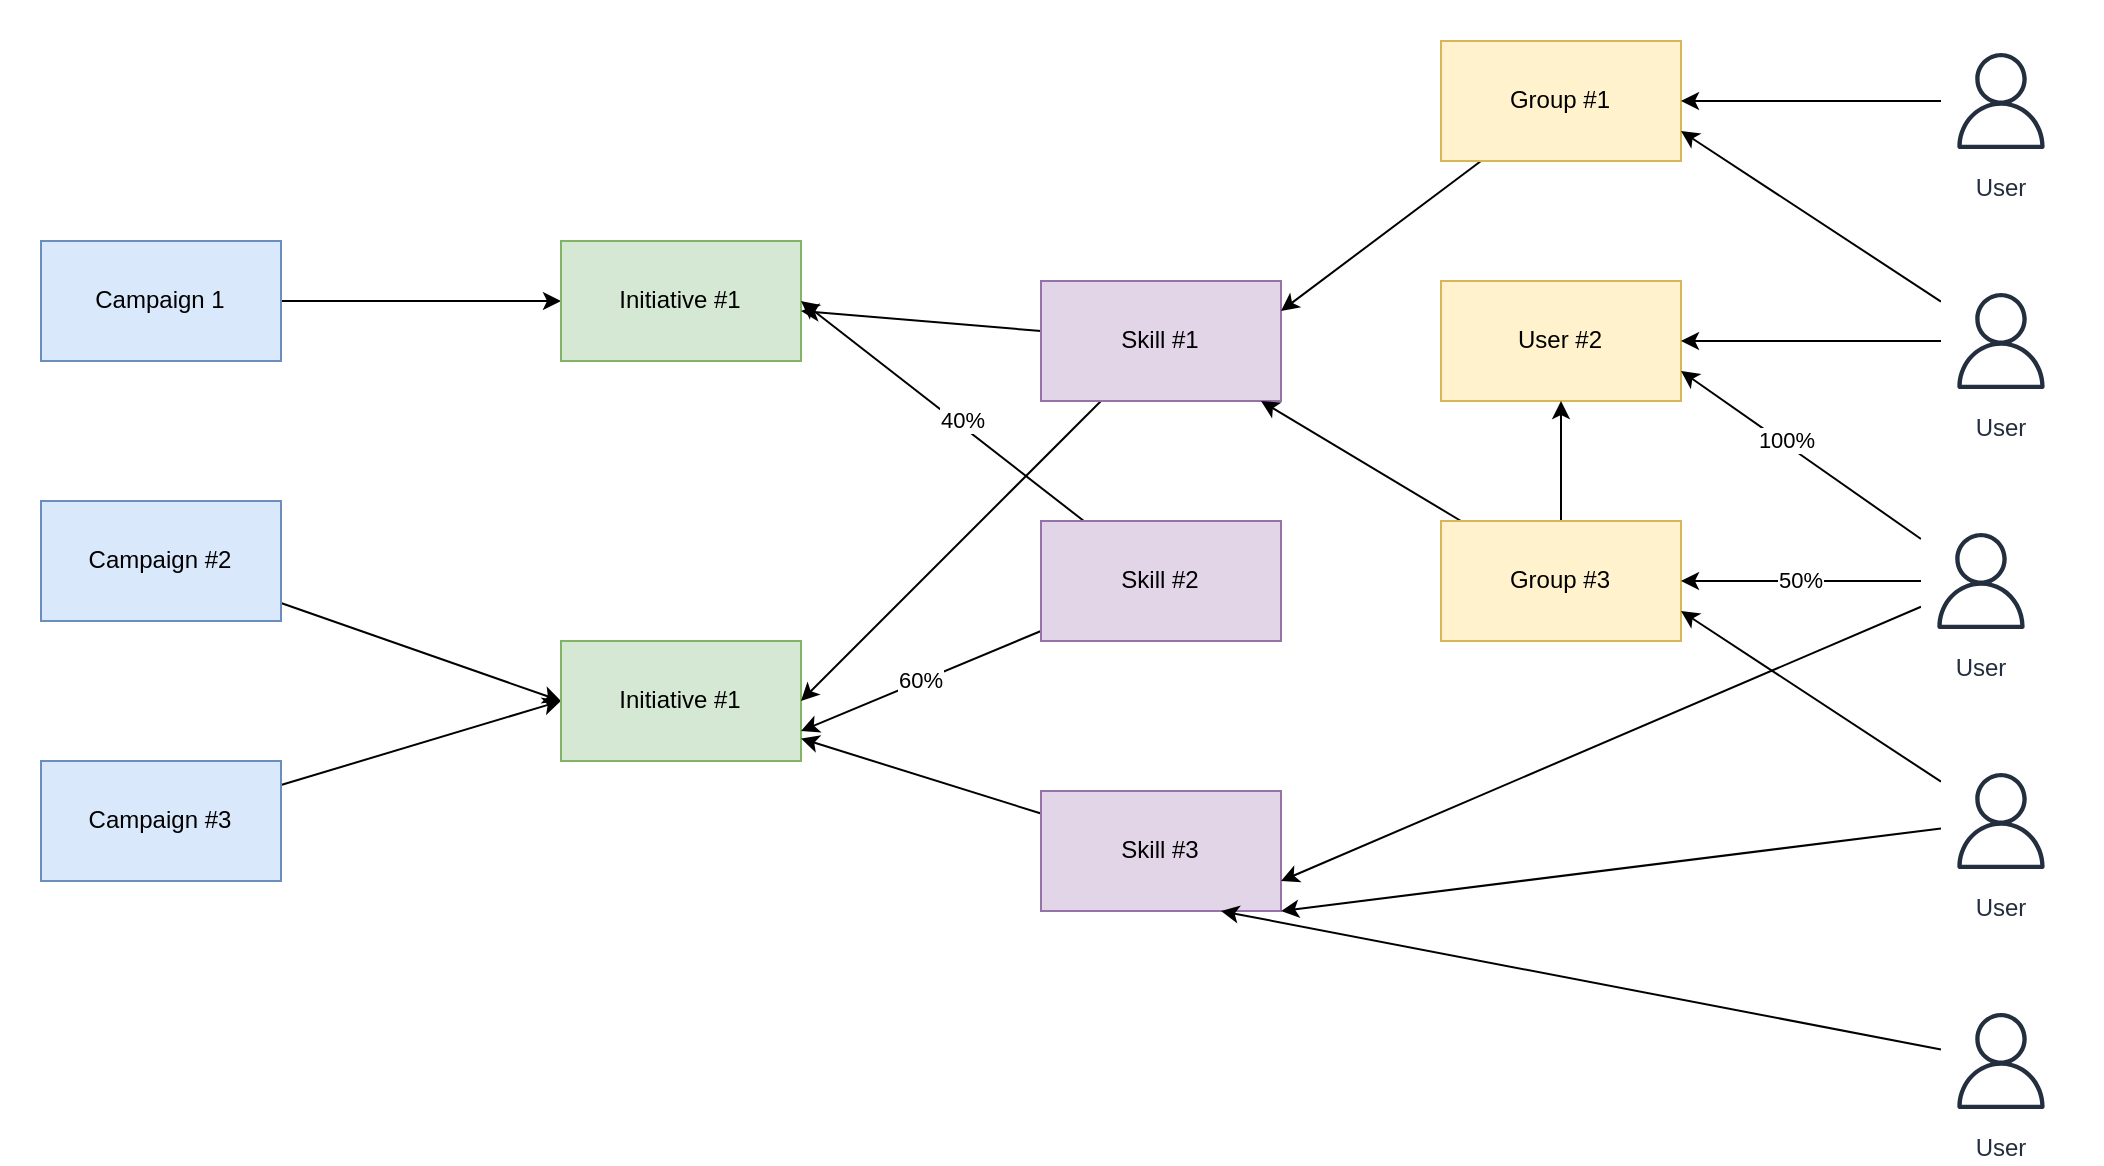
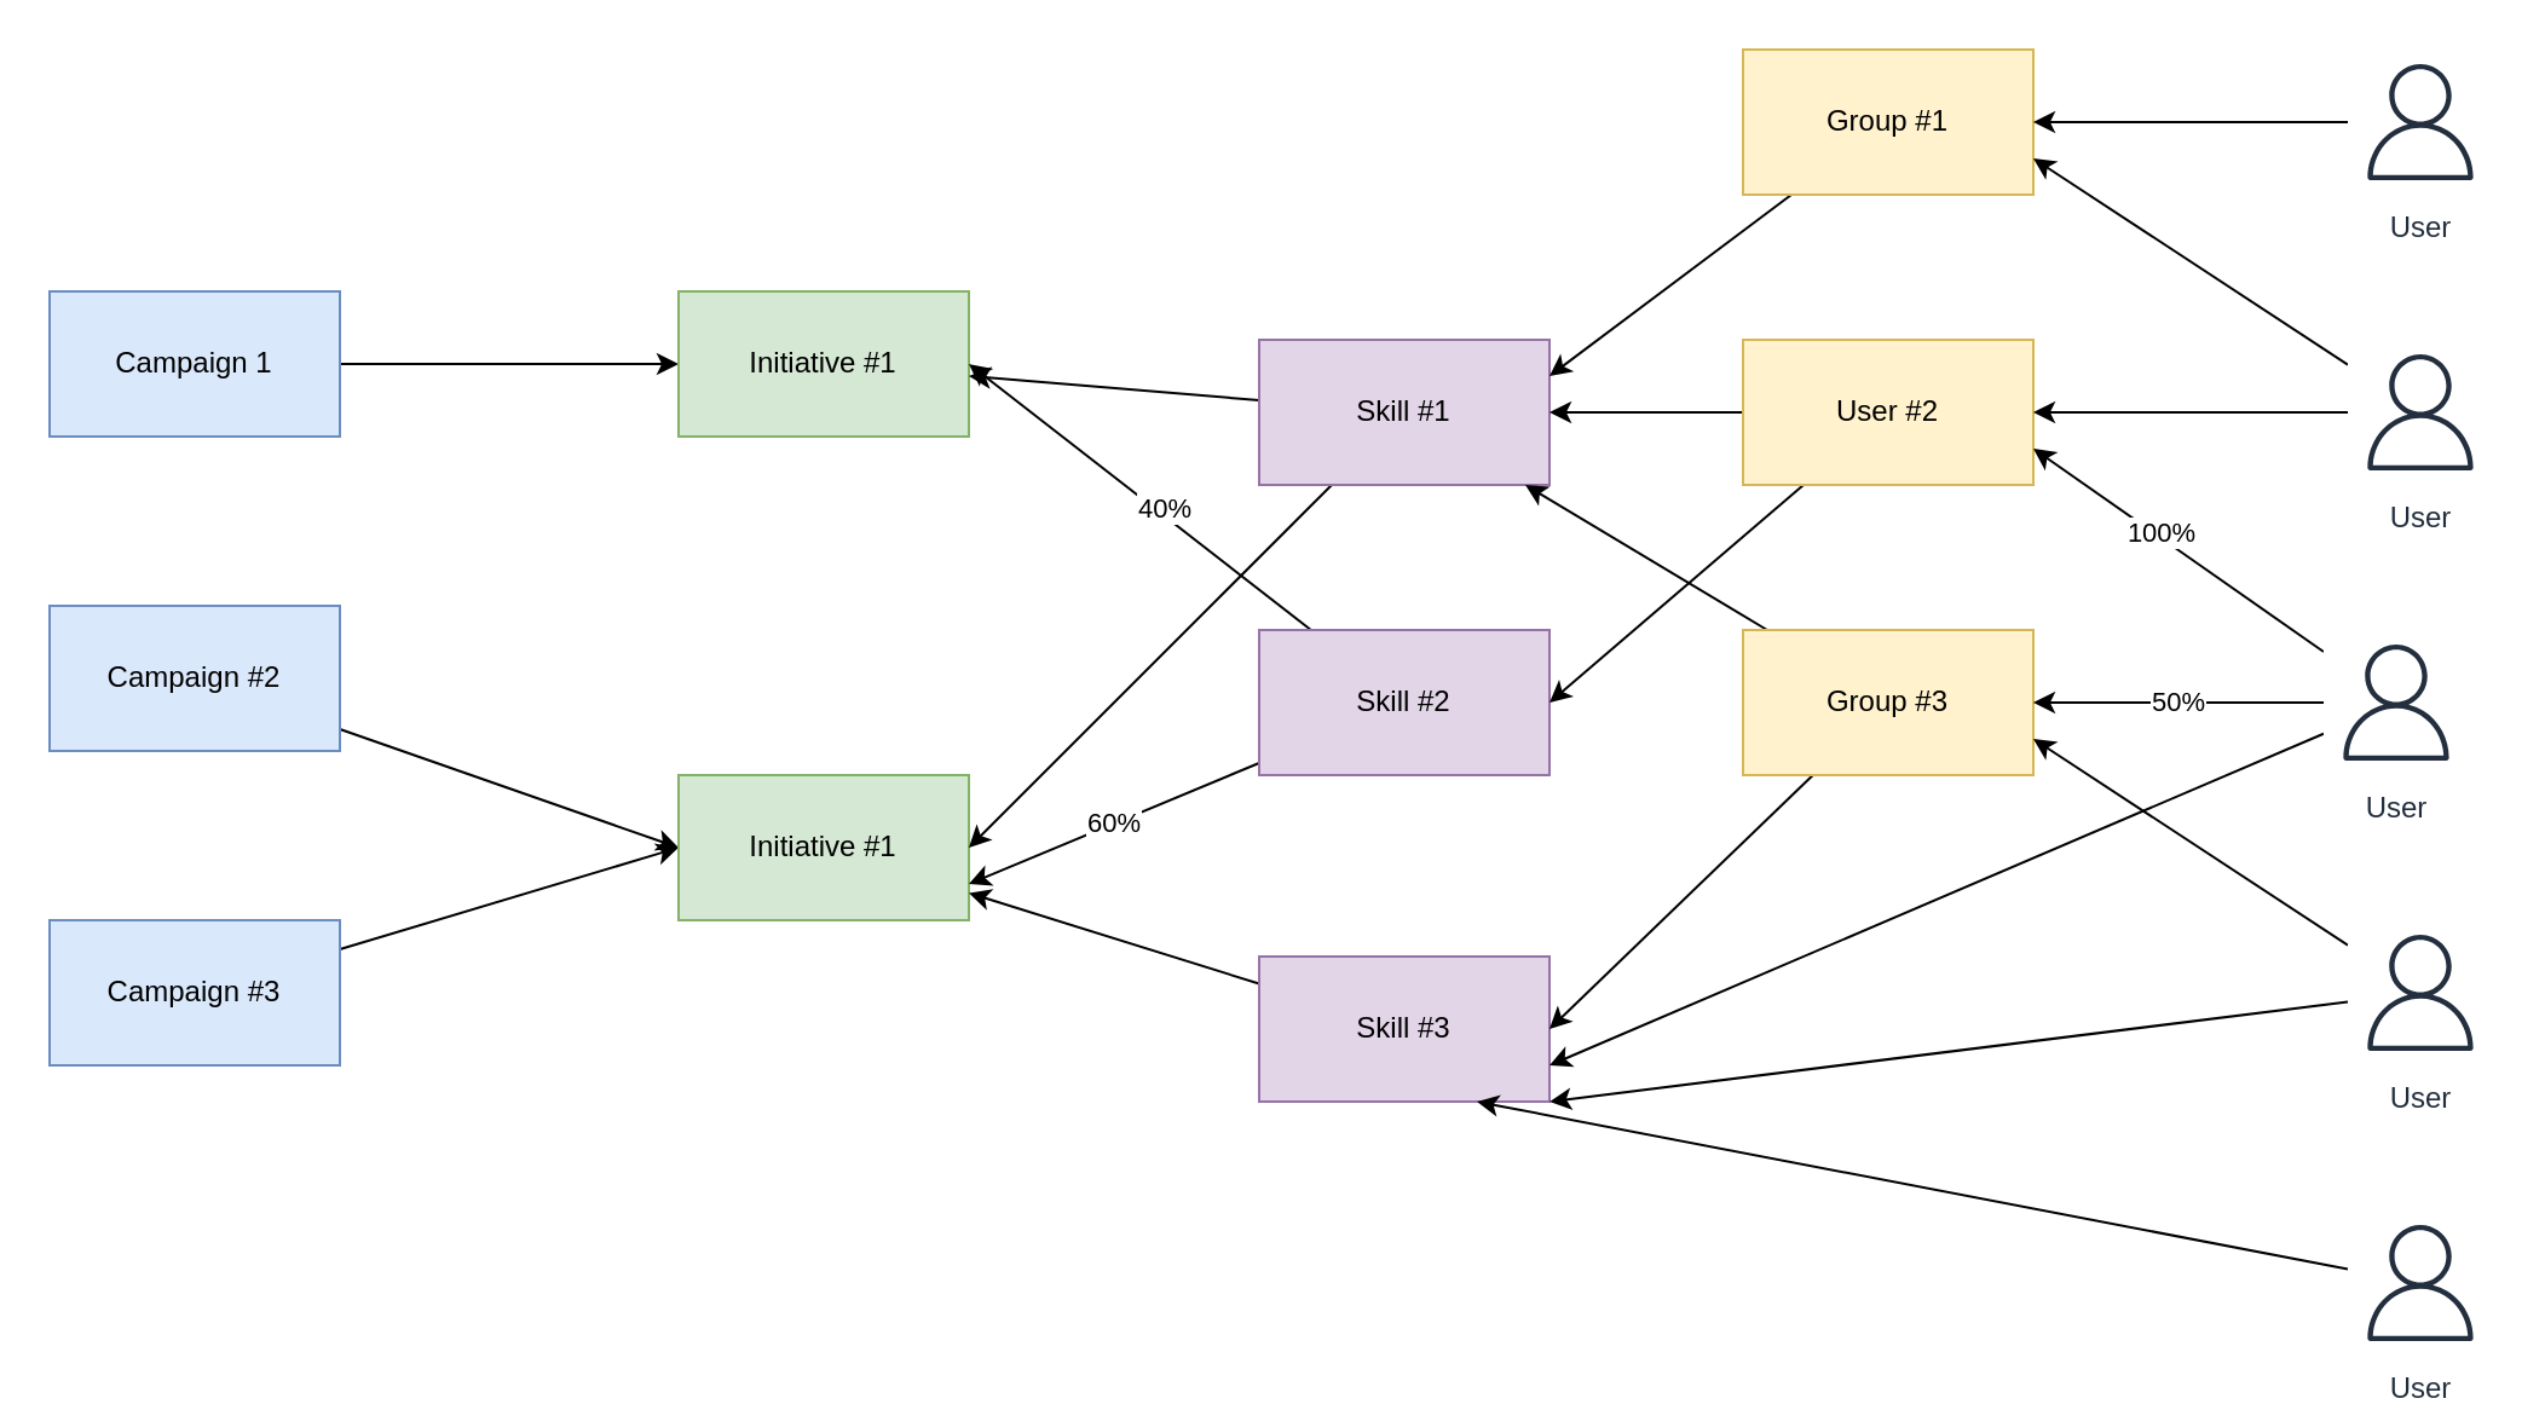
  <mxCell id="0" />
  <mxCell id="1" parent="0" />
  <mxCell id="2" style="edgeStyle=orthogonalEdgeStyle;rounded=0;orthogonalLoop=1;jettySize=auto;html=1;entryX=0;entryY=0.5;entryDx=0;entryDy=0;" edge="1" parent="1" source="3" target="8"><mxGeometry relative="1" as="geometry" /></mxCell>
  <mxCell id="3" value="Campaign 1" style="rounded=0;whiteSpace=wrap;html=1;fillColor=#dae8fc;strokeColor=#6c8ebf;" vertex="1" parent="1"><mxGeometry x="20" y="120" width="120" height="60" as="geometry" /></mxCell>
  <mxCell id="4" style="rounded=0;orthogonalLoop=1;jettySize=auto;html=1;entryX=0;entryY=0.5;entryDx=0;entryDy=0;" edge="1" parent="1" source="5" target="9"><mxGeometry relative="1" as="geometry" /></mxCell>
  <mxCell id="5" value="Campaign #2" style="rounded=0;whiteSpace=wrap;html=1;fillColor=#dae8fc;strokeColor=#6c8ebf;" vertex="1" parent="1"><mxGeometry x="20" y="250" width="120" height="60" as="geometry" /></mxCell>
  <mxCell id="6" style="rounded=0;orthogonalLoop=1;jettySize=auto;html=1;" edge="1" parent="1" source="7"><mxGeometry relative="1" as="geometry"><mxPoint x="280" y="350" as="targetPoint" /></mxGeometry></mxCell>
  <mxCell id="7" value="Campaign #3" style="rounded=0;whiteSpace=wrap;html=1;fillColor=#dae8fc;strokeColor=#6c8ebf;" vertex="1" parent="1"><mxGeometry x="20" y="380" width="120" height="60" as="geometry" /></mxCell>
  <mxCell id="8" value="Initiative #1" style="rounded=0;whiteSpace=wrap;html=1;fillColor=#d5e8d4;strokeColor=#82b366;" vertex="1" parent="1"><mxGeometry x="280" y="120" width="120" height="60" as="geometry" /></mxCell>
  <mxCell id="9" value="Initiative #1" style="rounded=0;whiteSpace=wrap;html=1;fillColor=#d5e8d4;strokeColor=#82b366;" vertex="1" parent="1"><mxGeometry x="280" y="320" width="120" height="60" as="geometry" /></mxCell>
  <mxCell id="10" style="edgeStyle=none;rounded=0;orthogonalLoop=1;jettySize=auto;html=1;" edge="1" parent="1" source="12" target="8"><mxGeometry relative="1" as="geometry" /></mxCell>
  <mxCell id="11" style="edgeStyle=none;rounded=0;orthogonalLoop=1;jettySize=auto;html=1;entryX=1;entryY=0.5;entryDx=0;entryDy=0;" edge="1" parent="1" source="12" target="9"><mxGeometry relative="1" as="geometry" /></mxCell>
  <mxCell id="12" value="Skill #1" style="rounded=0;whiteSpace=wrap;html=1;fillColor=#e1d5e7;strokeColor=#9673a6;" vertex="1" parent="1"><mxGeometry x="520" y="140" width="120" height="60" as="geometry" /></mxCell>
  <mxCell id="13" style="edgeStyle=none;rounded=0;orthogonalLoop=1;jettySize=auto;html=1;entryX=1;entryY=0.5;entryDx=0;entryDy=0;" edge="1" parent="1" source="16" target="8"><mxGeometry relative="1" as="geometry" /></mxCell>
  <mxCell id="14" value="40%" style="edgeLabel;html=1;align=center;verticalAlign=middle;resizable=0;points=[];" vertex="1" connectable="0" parent="13"><mxGeometry x="-0.116" y="-2" relative="1" as="geometry"><mxPoint as="offset" /></mxGeometry></mxCell>
  <mxCell id="15" value="60%" style="edgeStyle=none;rounded=0;orthogonalLoop=1;jettySize=auto;html=1;entryX=1;entryY=0.75;entryDx=0;entryDy=0;" edge="1" parent="1" source="16" target="9"><mxGeometry relative="1" as="geometry" /></mxCell>
  <mxCell id="16" value="Skill #2" style="rounded=0;whiteSpace=wrap;html=1;fillColor=#e1d5e7;strokeColor=#9673a6;" vertex="1" parent="1"><mxGeometry x="520" y="260" width="120" height="60" as="geometry" /></mxCell>
  <mxCell id="17" style="edgeStyle=none;rounded=0;orthogonalLoop=1;jettySize=auto;html=1;" edge="1" parent="1" source="18" target="9"><mxGeometry relative="1" as="geometry" /></mxCell>
  <mxCell id="18" value="Skill #3" style="rounded=0;whiteSpace=wrap;html=1;fillColor=#e1d5e7;strokeColor=#9673a6;" vertex="1" parent="1"><mxGeometry x="520" y="395" width="120" height="60" as="geometry" /></mxCell>
  <mxCell id="19" style="edgeStyle=none;rounded=0;orthogonalLoop=1;jettySize=auto;html=1;entryX=1;entryY=0.25;entryDx=0;entryDy=0;" edge="1" parent="1" source="20" target="12"><mxGeometry relative="1" as="geometry" /></mxCell>
  <mxCell id="20" value="Group #1" style="rounded=0;whiteSpace=wrap;html=1;fillColor=#fff2cc;strokeColor=#d6b656;" vertex="1" parent="1"><mxGeometry x="720" y="20" width="120" height="60" as="geometry" /></mxCell>
+ <mxCell id="21" style="edgeStyle=none;rounded=0;orthogonalLoop=1;jettySize=auto;html=1;" edge="1" parent="1" source="23" target="12"><mxGeometry relative="1" as="geometry" /></mxCell>
+ <mxCell id="22" style="edgeStyle=none;rounded=0;orthogonalLoop=1;jettySize=auto;html=1;entryX=1;entryY=0.5;entryDx=0;entryDy=0;" edge="1" parent="1" source="23" target="16"><mxGeometry relative="1" as="geometry" /></mxCell>
  <mxCell id="23" value="User #2" style="rounded=0;whiteSpace=wrap;html=1;fillColor=#fff2cc;strokeColor=#d6b656;" vertex="1" parent="1"><mxGeometry x="720" y="140" width="120" height="60" as="geometry" /></mxCell>
  <mxCell id="24" style="edgeStyle=none;rounded=0;orthogonalLoop=1;jettySize=auto;html=1;" edge="1" parent="1" source="26" target="12"><mxGeometry relative="1" as="geometry" /></mxCell>
- <mxCell id="25" style="edgeStyle=none;rounded=0;orthogonalLoop=1;jettySize=auto;html=1;" edge="1" parent="1" source="26" target="23"><mxGeometry relative="1" as="geometry" /></mxCell>
+ <mxCell id="25" style="edgeStyle=none;rounded=0;orthogonalLoop=1;jettySize=auto;html=1;entryX=1;entryY=0.5;entryDx=0;entryDy=0;" edge="1" parent="1" source="26" target="18"><mxGeometry relative="1" as="geometry" /></mxCell>
  <mxCell id="26" value="Group #3" style="rounded=0;whiteSpace=wrap;html=1;fillColor=#fff2cc;strokeColor=#d6b656;" vertex="1" parent="1"><mxGeometry x="720" y="260" width="120" height="60" as="geometry" /></mxCell>
  <mxCell id="27" style="edgeStyle=none;rounded=0;orthogonalLoop=1;jettySize=auto;html=1;entryX=1;entryY=0.5;entryDx=0;entryDy=0;" edge="1" parent="1" source="28" target="20"><mxGeometry relative="1" as="geometry" /></mxCell>
  <mxCell id="28" value="User" style="sketch=0;outlineConnect=0;fontColor=#232F3E;gradientColor=none;strokeColor=#232F3E;fillColor=#ffffff;dashed=0;verticalLabelPosition=bottom;verticalAlign=top;align=center;html=1;fontSize=12;fontStyle=0;aspect=fixed;shape=mxgraph.aws4.resourceIcon;resIcon=mxgraph.aws4.user;" vertex="1" parent="1"><mxGeometry x="970" y="20" width="60" height="60" as="geometry" /></mxCell>
  <mxCell id="29" style="edgeStyle=none;rounded=0;orthogonalLoop=1;jettySize=auto;html=1;entryX=1;entryY=0.75;entryDx=0;entryDy=0;" edge="1" parent="1" source="31" target="20"><mxGeometry relative="1" as="geometry" /></mxCell>
  <mxCell id="30" style="edgeStyle=none;rounded=0;orthogonalLoop=1;jettySize=auto;html=1;" edge="1" parent="1" source="31" target="23"><mxGeometry relative="1" as="geometry" /></mxCell>
  <mxCell id="31" value="User" style="sketch=0;outlineConnect=0;fontColor=#232F3E;gradientColor=none;strokeColor=#232F3E;fillColor=#ffffff;dashed=0;verticalLabelPosition=bottom;verticalAlign=top;align=center;html=1;fontSize=12;fontStyle=0;aspect=fixed;shape=mxgraph.aws4.resourceIcon;resIcon=mxgraph.aws4.user;" vertex="1" parent="1"><mxGeometry x="970" y="140" width="60" height="60" as="geometry" /></mxCell>
  <mxCell id="32" style="edgeStyle=none;rounded=0;orthogonalLoop=1;jettySize=auto;html=1;entryX=1;entryY=0.75;entryDx=0;entryDy=0;" edge="1" parent="1" source="36" target="23"><mxGeometry relative="1" as="geometry" /></mxCell>
  <mxCell id="33" value="100%" style="edgeLabel;html=1;align=center;verticalAlign=middle;resizable=0;points=[];" vertex="1" connectable="0" parent="32"><mxGeometry x="0.141" y="-3" relative="1" as="geometry"><mxPoint y="1" as="offset" /></mxGeometry></mxCell>
  <mxCell id="34" value="50%" style="edgeStyle=none;rounded=0;orthogonalLoop=1;jettySize=auto;html=1;" edge="1" parent="1" source="36" target="26"><mxGeometry relative="1" as="geometry" /></mxCell>
  <mxCell id="35" style="edgeStyle=none;rounded=0;orthogonalLoop=1;jettySize=auto;html=1;entryX=1;entryY=0.75;entryDx=0;entryDy=0;" edge="1" parent="1" source="36" target="18"><mxGeometry relative="1" as="geometry" /></mxCell>
  <mxCell id="36" value="User" style="sketch=0;outlineConnect=0;fontColor=#232F3E;gradientColor=none;strokeColor=#232F3E;fillColor=#ffffff;dashed=0;verticalLabelPosition=bottom;verticalAlign=top;align=center;html=1;fontSize=12;fontStyle=0;aspect=fixed;shape=mxgraph.aws4.resourceIcon;resIcon=mxgraph.aws4.user;" vertex="1" parent="1"><mxGeometry x="960" y="260" width="60" height="60" as="geometry" /></mxCell>
  <mxCell id="37" style="edgeStyle=none;rounded=0;orthogonalLoop=1;jettySize=auto;html=1;entryX=1;entryY=0.75;entryDx=0;entryDy=0;" edge="1" parent="1" source="39" target="26"><mxGeometry relative="1" as="geometry" /></mxCell>
  <mxCell id="38" style="edgeStyle=none;rounded=0;orthogonalLoop=1;jettySize=auto;html=1;entryX=1;entryY=1;entryDx=0;entryDy=0;" edge="1" parent="1" source="39" target="18"><mxGeometry relative="1" as="geometry" /></mxCell>
  <mxCell id="39" value="User" style="sketch=0;outlineConnect=0;fontColor=#232F3E;gradientColor=none;strokeColor=#232F3E;fillColor=#ffffff;dashed=0;verticalLabelPosition=bottom;verticalAlign=top;align=center;html=1;fontSize=12;fontStyle=0;aspect=fixed;shape=mxgraph.aws4.resourceIcon;resIcon=mxgraph.aws4.user;" vertex="1" parent="1"><mxGeometry x="970" y="380" width="60" height="60" as="geometry" /></mxCell>
  <mxCell id="40" style="edgeStyle=none;rounded=0;orthogonalLoop=1;jettySize=auto;html=1;entryX=0.75;entryY=1;entryDx=0;entryDy=0;" edge="1" parent="1" source="41" target="18"><mxGeometry relative="1" as="geometry" /></mxCell>
  <mxCell id="41" value="User" style="sketch=0;outlineConnect=0;fontColor=#232F3E;gradientColor=none;strokeColor=#232F3E;fillColor=#ffffff;dashed=0;verticalLabelPosition=bottom;verticalAlign=top;align=center;html=1;fontSize=12;fontStyle=0;aspect=fixed;shape=mxgraph.aws4.resourceIcon;resIcon=mxgraph.aws4.user;" vertex="1" parent="1"><mxGeometry x="970" y="500" width="60" height="60" as="geometry" /></mxCell>
